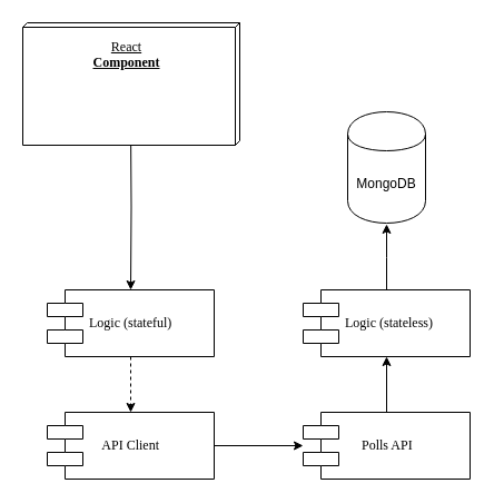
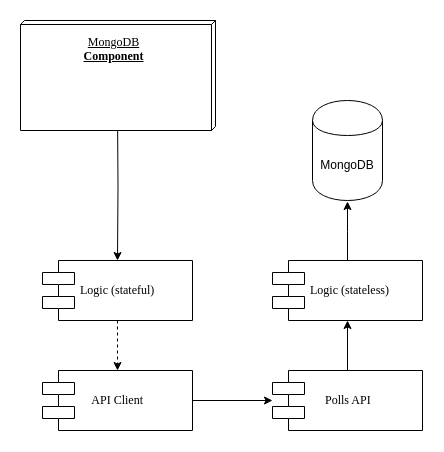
  <mxCell id="0" />
  <mxCell id="1" parent="0" />
  <mxCell id="2" style="edgeStyle=orthogonalEdgeStyle;rounded=0;orthogonalLoop=1;jettySize=auto;html=1;" edge="1" parent="1" target="9"><mxGeometry relative="1" as="geometry"><mxPoint x="117" y="110" as="sourcePoint" /></mxGeometry></mxCell>
- <mxCell id="3" value="React&lt;br&gt;&lt;b&gt;Component&lt;/b&gt;" style="verticalAlign=top;align=center;spacingTop=8;spacingLeft=2;spacingRight=12;shape=cube;size=4;direction=south;fontStyle=4;html=1;rounded=0;shadow=0;comic=0;labelBackgroundColor=none;strokeColor=#000000;strokeWidth=1;fillColor=#ffffff;fontFamily=Verdana;fontSize=12;fontColor=#000000;" parent="1" vertex="1"><mxGeometry x="20" y="20" width="195" height="110" as="geometry" /></mxCell>
+ <mxCell id="3" value="MongoDB&lt;br&gt;&lt;b&gt;Component&lt;/b&gt;" style="verticalAlign=top;align=center;spacingTop=8;spacingLeft=2;spacingRight=12;shape=cube;size=4;direction=south;fontStyle=4;html=1;rounded=0;shadow=0;comic=0;labelBackgroundColor=none;strokeColor=#000000;strokeWidth=1;fillColor=#ffffff;fontFamily=Verdana;fontSize=12;fontColor=#000000;" parent="1" vertex="1"><mxGeometry x="20" y="20" width="195" height="110" as="geometry" /></mxCell>
  <mxCell id="4" style="edgeStyle=orthogonalEdgeStyle;rounded=0;orthogonalLoop=1;jettySize=auto;html=1;exitX=1;exitY=0.5;exitDx=0;exitDy=0;" edge="1" parent="1" source="5" target="11"><mxGeometry relative="1" as="geometry" /></mxCell>
  <mxCell id="5" value="&amp;nbsp; &amp;nbsp; API Client" style="shape=component;align=left;spacingLeft=36;rounded=0;shadow=0;comic=0;labelBackgroundColor=none;strokeColor=#000000;strokeWidth=1;fillColor=#ffffff;fontFamily=Verdana;fontSize=12;fontColor=#000000;html=1;" parent="1" vertex="1"><mxGeometry x="42" y="370" width="150" height="60" as="geometry" /></mxCell>
  <mxCell id="6" style="edgeStyle=orthogonalEdgeStyle;rounded=0;orthogonalLoop=1;jettySize=auto;html=1;exitX=0.5;exitY=0;exitDx=0;exitDy=0;" edge="1" parent="1" source="7"><mxGeometry relative="1" as="geometry"><mxPoint x="347" y="201" as="targetPoint" /></mxGeometry></mxCell>
  <mxCell id="7" value="Logic (stateless)" style="shape=component;align=left;spacingLeft=36;rounded=0;shadow=0;comic=0;labelBackgroundColor=none;strokeColor=#000000;strokeWidth=1;fillColor=#ffffff;fontFamily=Verdana;fontSize=12;fontColor=#000000;html=1;" parent="1" vertex="1"><mxGeometry x="272" y="260" width="150" height="60" as="geometry" /></mxCell>
  <mxCell id="8" style="edgeStyle=orthogonalEdgeStyle;rounded=0;orthogonalLoop=1;jettySize=auto;html=1;exitX=0.5;exitY=1;exitDx=0;exitDy=0;entryX=0.5;entryY=0;entryDx=0;entryDy=0;dashed=1;" edge="1" parent="1" source="9" target="5"><mxGeometry relative="1" as="geometry" /></mxCell>
  <mxCell id="9" value="Logic (stateful)" style="shape=component;align=left;spacingLeft=36;rounded=0;shadow=0;comic=0;labelBackgroundColor=none;strokeColor=#000000;strokeWidth=1;fillColor=#ffffff;fontFamily=Verdana;fontSize=12;fontColor=#000000;html=1;" parent="1" vertex="1"><mxGeometry x="42" y="260" width="150" height="60" as="geometry" /></mxCell>
  <mxCell id="10" style="edgeStyle=orthogonalEdgeStyle;rounded=0;orthogonalLoop=1;jettySize=auto;html=1;exitX=0.5;exitY=0;exitDx=0;exitDy=0;entryX=0.5;entryY=1;entryDx=0;entryDy=0;" edge="1" parent="1" source="11" target="7"><mxGeometry relative="1" as="geometry" /></mxCell>
  <mxCell id="11" value="&amp;nbsp; &amp;nbsp; &amp;nbsp;Polls API" style="shape=component;align=left;spacingLeft=36;rounded=0;shadow=0;comic=0;labelBackgroundColor=none;strokeColor=#000000;strokeWidth=1;fillColor=#ffffff;fontFamily=Verdana;fontSize=12;fontColor=#000000;html=1;" parent="1" vertex="1"><mxGeometry x="272" y="370" width="150" height="60" as="geometry" /></mxCell>
  <mxCell id="12" value="MongoDB" style="shape=cylinder;whiteSpace=wrap;html=1;boundedLbl=1;backgroundOutline=1;" vertex="1" parent="1"><mxGeometry x="312" y="100" width="70" height="100" as="geometry" /></mxCell>
